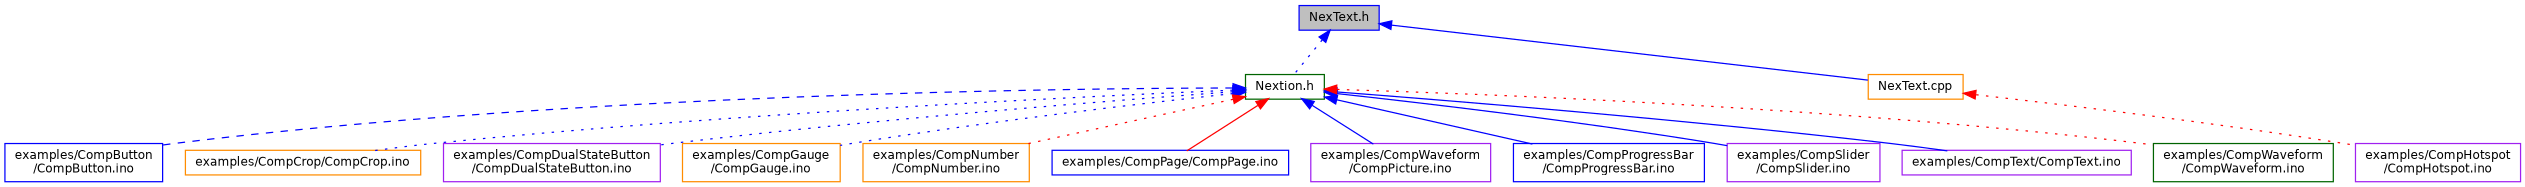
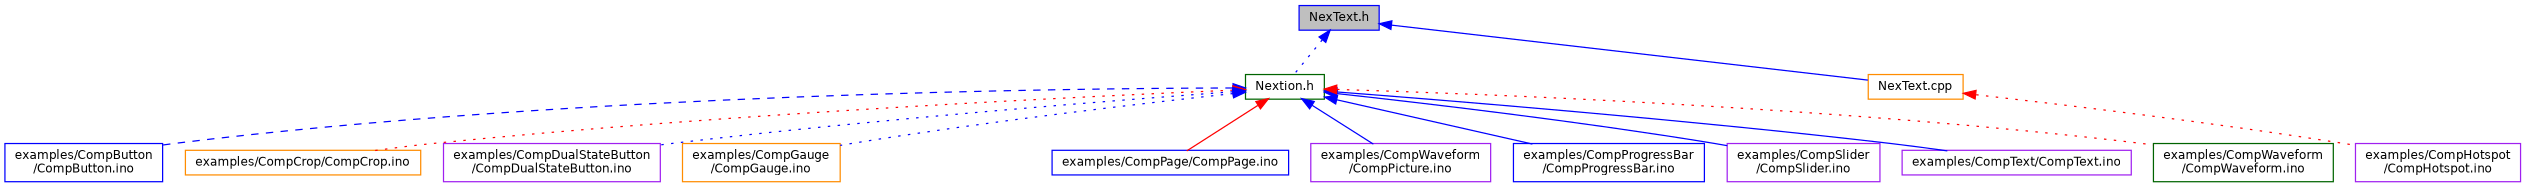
  digraph {
    node [color=purple fillcolor=white fontname=Helvetica fontsize=10 shape=record style=filled]
    edge [color=blue dir=back fontname=Helvetica fontsize=10 labelfontname=Helvetica labelfontsize=10 style=dotted]
    n1 [color=blue fillcolor=grey75 fontcolor=black height=0.2 label="NexText.h" width=0.4]
    n2 [color=darkgreen height=0.2 label="Nextion.h" width=0.4]
    n3 [color=darkorange height=0.2 label="NexText.cpp" width=0.4]
    n4 [color=blue height=0.2 label="examples/CompButton\l/CompButton.ino" width=0.4]
    n5 [color=darkorange height=0.2 label="examples/CompCrop/CompCrop.ino" width=0.4]
    n6 [height=0.2 label="examples/CompDualStateButton\l/CompDualStateButton.ino" width=0.4]
    n7 [color=darkorange height=0.2 label="examples/CompGauge\l/CompGauge.ino" width=0.4]
-   n8 [color=darkorange height=0.2 label="examples/CompNumber\l/CompNumber.ino" width=0.4]
    n9 [color=blue height=0.2 label="examples/CompPage/CompPage.ino" width=0.4]
    n10 [height=0.2 label="examples/CompWaveform\l/CompPicture.ino" width=0.4]
    n11 [color=blue height=0.2 label="examples/CompProgressBar\l/CompProgressBar.ino" width=0.4]
    n12 [height=0.2 label="examples/CompSlider\l/CompSlider.ino" width=0.4]
    n13 [height=0.2 label="examples/CompText/CompText.ino" width=0.4]
    n14 [color=darkgreen height=0.2 label="examples/CompWaveform\l/CompWaveform.ino" width=0.4]
    n15 [height=0.2 label="examples/CompHotspot\l/CompHotspot.ino" width=0.4]
    n1 -> n2
    n1 -> n3 [style=solid]
    n2 -> n4 [style=dashed]
-   n2 -> n5
+   n2 -> n5 [color=red]
    n2 -> n6
    n2 -> n7
-   n2 -> n8 [color=red]
    n2 -> n9 [color=red style=solid]
    n2 -> n10 [style=solid]
    n2 -> n11 [style=solid]
    n2 -> n12 [style=solid]
    n2 -> n13 [style=solid]
    n2 -> n14 [color=red]
    n3 -> n15 [color=red]
  }
